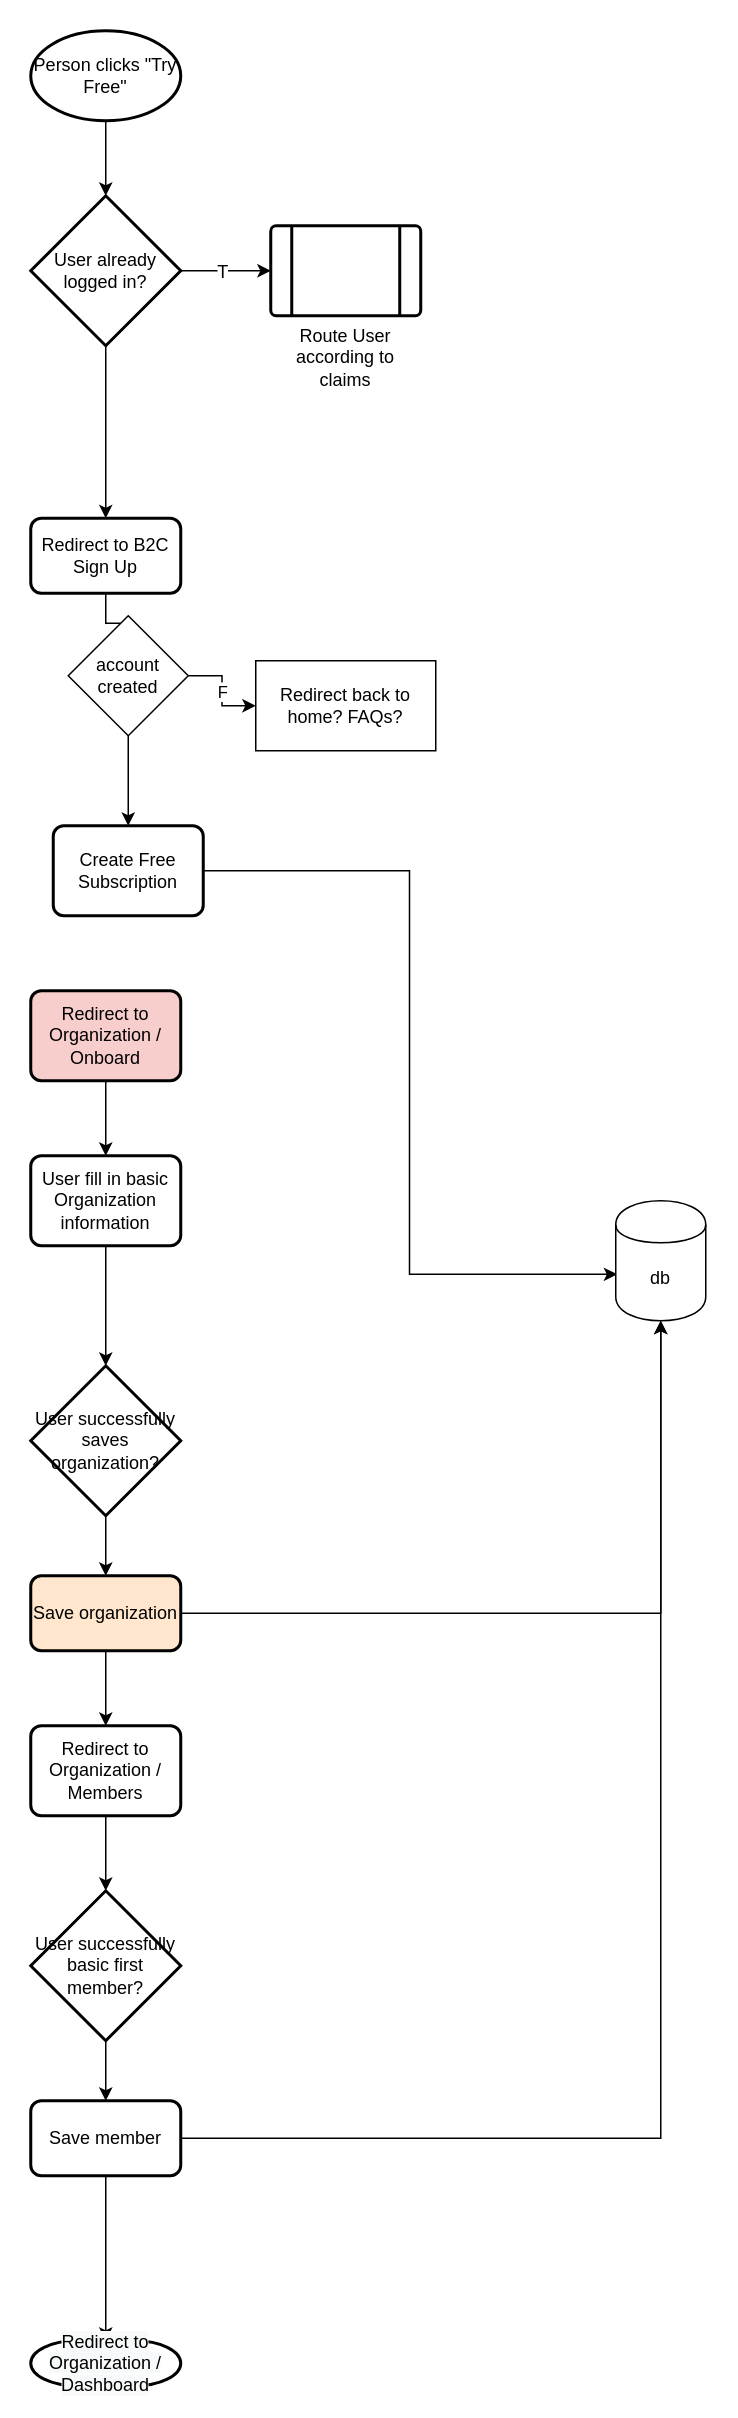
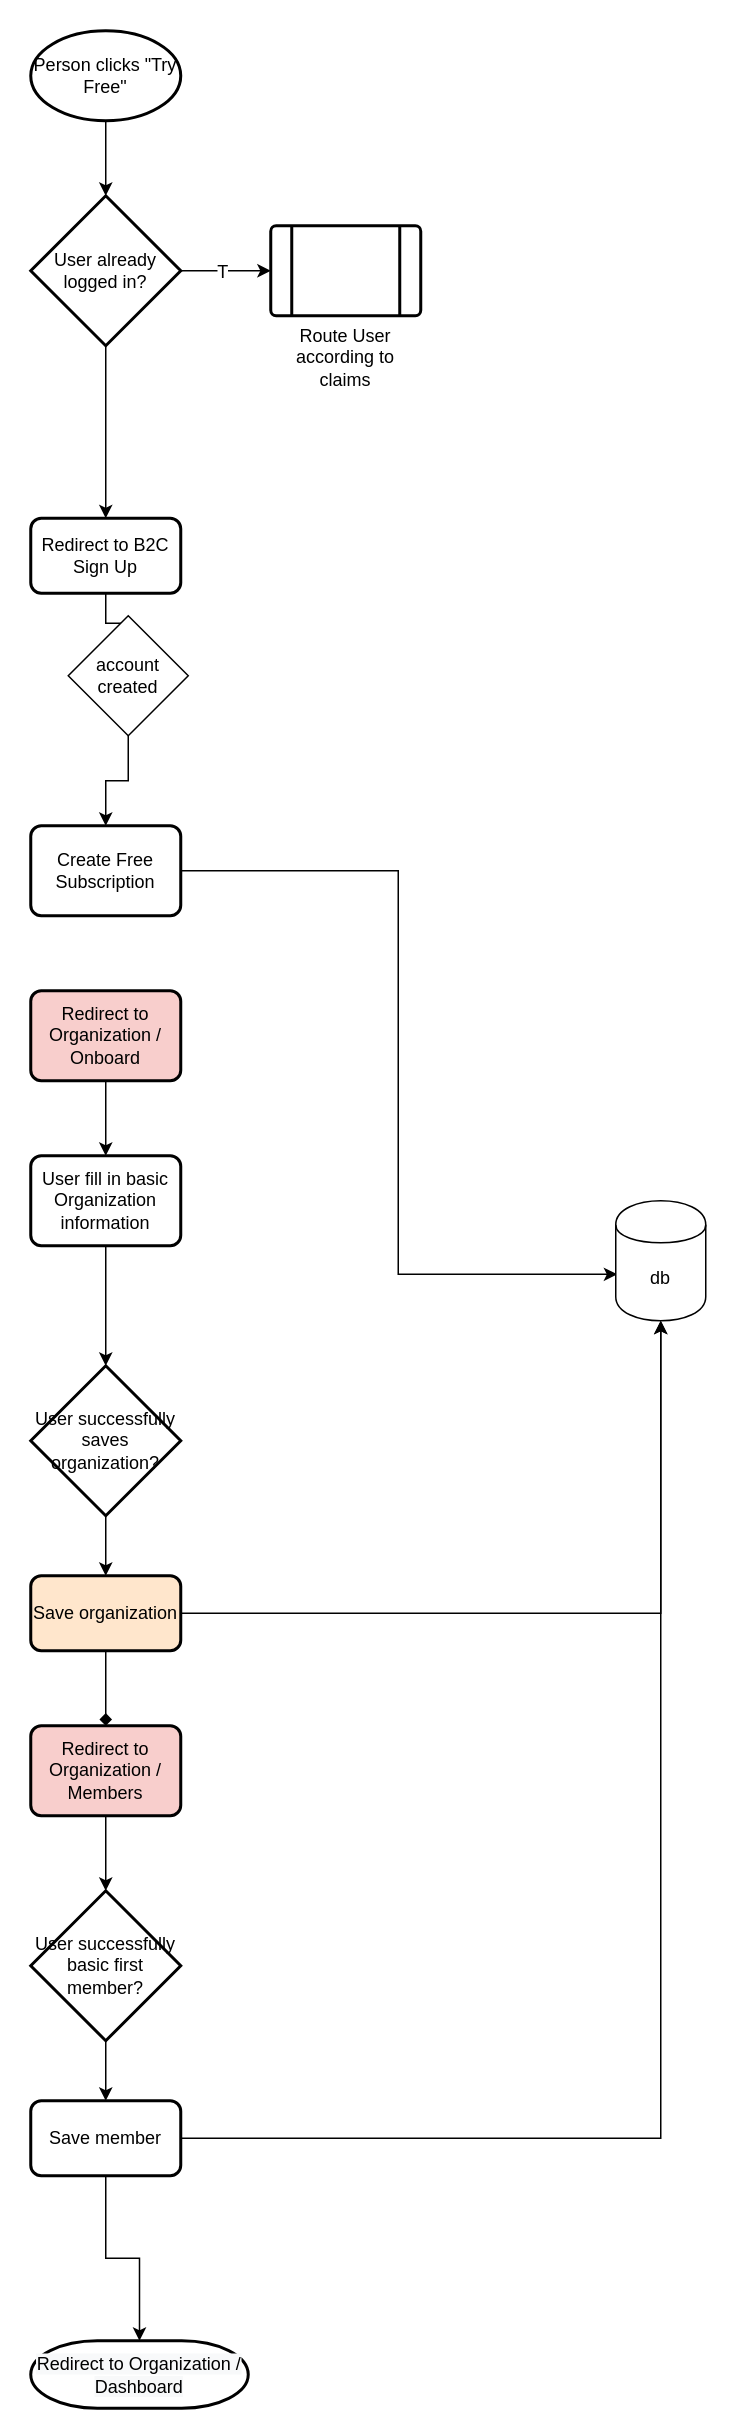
  <mxCell id="0" />
  <mxCell id="1" parent="0" />
  <mxCell id="2" parent="1" style="edgeStyle=orthogonalEdgeStyle;rounded=0;orthogonalLoop=1;jettySize=auto;html=1;entryX=0.5;entryY=0;entryDx=0;entryDy=0;entryPerimeter=0;" edge="1" target="7" source="3"><mxGeometry as="geometry" relative="1" /></mxCell>
  <mxCell id="3" value="Person clicks &quot;Try Free&quot;" parent="1" vertex="1" style="strokeWidth=2;html=1;shape=mxgraph.flowchart.start_1;whiteSpace=wrap;"><mxGeometry as="geometry" height="60" width="100" y="20" x="20" /></mxCell>
  <mxCell id="4" parent="1" style="edgeStyle=orthogonalEdgeStyle;rounded=0;orthogonalLoop=1;jettySize=auto;html=1;entryX=0;entryY=0.5;entryDx=0;entryDy=0;" edge="1" target="8" source="7"><mxGeometry as="geometry" relative="1" /></mxCell>
  <mxCell id="5" value="T" parent="4" vertex="1" style="text;html=1;resizable=0;points=[];align=center;verticalAlign=middle;labelBackgroundColor=#ffffff;" connectable="0"><mxGeometry as="geometry" x="-0.111" relative="1"><mxPoint as="offset" /></mxGeometry></mxCell>
  <mxCell id="6" parent="1" style="edgeStyle=orthogonalEdgeStyle;rounded=0;orthogonalLoop=1;jettySize=auto;html=1;entryX=0.5;entryY=0;entryDx=0;entryDy=0;" edge="1" target="10" source="7"><mxGeometry as="geometry" relative="1" /></mxCell>
  <mxCell id="7" value="User already logged in?" parent="1" vertex="1" style="strokeWidth=2;html=1;shape=mxgraph.flowchart.decision;whiteSpace=wrap;"><mxGeometry as="geometry" height="100" width="100" y="130" x="20" /></mxCell>
  <mxCell id="8" value="Route User according to claims" parent="1" vertex="1" style="verticalLabelPosition=bottom;verticalAlign=top;html=1;strokeWidth=2;shape=process;whiteSpace=wrap;rounded=1;size=0.14;arcSize=6;"><mxGeometry as="geometry" height="60" width="100" y="150" x="180" /></mxCell>
  <mxCell id="9" parent="1" style="edgeStyle=orthogonalEdgeStyle;rounded=0;orthogonalLoop=1;jettySize=auto;html=1;entryX=0.5;entryY=0;entryDx=0;entryDy=0;" edge="1" target="13" source="10"><mxGeometry as="geometry" relative="1" /></mxCell>
  <mxCell id="10" value="Redirect to B2C Sign Up" parent="1" vertex="1" style="rounded=1;whiteSpace=wrap;html=1;absoluteArcSize=1;arcSize=14;strokeWidth=2;"><mxGeometry x="20" y="345" as="geometry" height="50" width="100" /></mxCell>
- <mxCell id="11" value="F" parent="1" style="edgeStyle=orthogonalEdgeStyle;rounded=0;orthogonalLoop=1;jettySize=auto;html=1;entryX=0;entryY=0.5;entryDx=0;entryDy=0;" edge="1" target="14" source="13"><mxGeometry as="geometry" relative="1" /></mxCell>
  <mxCell id="12" value="" parent="1" style="edgeStyle=orthogonalEdgeStyle;rounded=0;orthogonalLoop=1;jettySize=auto;html=1;entryX=0.5;entryY=0;entryDx=0;entryDy=0;" edge="1" target="16" source="13"><mxGeometry as="geometry" relative="1"><mxPoint as="targetPoint" y="590" x="70" /></mxGeometry></mxCell>
  <mxCell id="13" value="account created" parent="1" vertex="1" style="rhombus;whiteSpace=wrap;html=1;"><mxGeometry x="45" y="410" as="geometry" height="80" width="80" /></mxCell>
- <mxCell id="14" value="Redirect back to home? FAQs?" parent="1" vertex="1" style="rounded=0;whiteSpace=wrap;html=1;"><mxGeometry as="geometry" height="60" width="120" y="440" x="170" /></mxCell>
  <mxCell id="15" parent="1" style="edgeStyle=orthogonalEdgeStyle;rounded=0;orthogonalLoop=1;jettySize=auto;html=1;entryX=0.017;entryY=0.613;entryDx=0;entryDy=0;entryPerimeter=0;" edge="1" target="17" source="16"><mxGeometry as="geometry" relative="1" /></mxCell>
- <mxCell id="16" value="Create Free Subscription" parent="1" vertex="1" style="rounded=1;whiteSpace=wrap;html=1;absoluteArcSize=1;arcSize=14;strokeWidth=2;"><mxGeometry x="35" y="550" as="geometry" height="60" width="100" /></mxCell>
+ <mxCell id="16" value="Create Free Subscription" parent="1" vertex="1" style="rounded=1;whiteSpace=wrap;html=1;absoluteArcSize=1;arcSize=14;strokeWidth=2;"><mxGeometry as="geometry" height="60" width="100" y="550" x="20" /></mxCell>
  <mxCell id="17" value="db" parent="1" vertex="1" style="shape=cylinder;whiteSpace=wrap;html=1;boundedLbl=1;backgroundOutline=1;"><mxGeometry as="geometry" height="80" width="60" y="800" x="410" /></mxCell>
  <mxCell id="18" parent="1" style="edgeStyle=orthogonalEdgeStyle;rounded=0;orthogonalLoop=1;jettySize=auto;html=1;entryX=0.5;entryY=0;entryDx=0;entryDy=0;" edge="1" target="21" source="19"><mxGeometry as="geometry" relative="1" /></mxCell>
  <mxCell id="19" value="Redirect to Organization / Onboard" parent="1" vertex="1" style="rounded=1;whiteSpace=wrap;html=1;absoluteArcSize=1;arcSize=14;strokeWidth=2;fillColor=#f8cecc;"><mxGeometry as="geometry" height="60" width="100" y="660" x="20" /></mxCell>
  <mxCell id="20" parent="1" style="edgeStyle=orthogonalEdgeStyle;rounded=0;orthogonalLoop=1;jettySize=auto;html=1;entryX=0.5;entryY=0;entryDx=0;entryDy=0;entryPerimeter=0;" edge="1" target="23" source="21"><mxGeometry as="geometry" relative="1" /></mxCell>
  <mxCell id="21" value="User fill in basic Organization information" parent="1" vertex="1" style="rounded=1;whiteSpace=wrap;html=1;absoluteArcSize=1;arcSize=14;strokeWidth=2;"><mxGeometry as="geometry" height="60" width="100" y="770" x="20" /></mxCell>
  <mxCell id="22" parent="1" style="edgeStyle=orthogonalEdgeStyle;rounded=0;orthogonalLoop=1;jettySize=auto;html=1;entryX=0.5;entryY=0;entryDx=0;entryDy=0;" edge="1" target="28" source="23"><mxGeometry as="geometry" relative="1" /></mxCell>
  <mxCell id="23" value="User successfully saves organization?" parent="1" vertex="1" style="strokeWidth=2;html=1;shape=mxgraph.flowchart.decision;whiteSpace=wrap;"><mxGeometry as="geometry" height="100" width="100" y="910" x="20" /></mxCell>
  <mxCell id="24" parent="1" style="edgeStyle=orthogonalEdgeStyle;rounded=0;orthogonalLoop=1;jettySize=auto;html=1;entryX=0.5;entryY=0;entryDx=0;entryDy=0;entryPerimeter=0;" edge="1" target="30" source="25"><mxGeometry as="geometry" relative="1" /></mxCell>
- <mxCell id="25" value="Redirect to Organization / Members" parent="1" vertex="1" style="rounded=1;whiteSpace=wrap;html=1;absoluteArcSize=1;arcSize=14;strokeWidth=2;"><mxGeometry as="geometry" height="60" width="100" y="1150" x="20" /></mxCell>
- <mxCell id="26" parent="1" style="edgeStyle=orthogonalEdgeStyle;rounded=0;orthogonalLoop=1;jettySize=auto;html=1;entryX=0.5;entryY=0;entryDx=0;entryDy=0;" edge="1" target="25" source="28"><mxGeometry as="geometry" relative="1" /></mxCell>
+ <mxCell id="25" value="Redirect to Organization / Members" parent="1" vertex="1" style="rounded=1;whiteSpace=wrap;html=1;absoluteArcSize=1;arcSize=14;strokeWidth=2;fillColor=#f8cecc;"><mxGeometry as="geometry" height="60" width="100" y="1150" x="20" /></mxCell>
+ <mxCell id="26" parent="1" style="edgeStyle=orthogonalEdgeStyle;rounded=0;orthogonalLoop=1;jettySize=auto;html=1;entryX=0.5;entryY=0;entryDx=0;entryDy=0;endArrow=diamond;" edge="1" target="25" source="28"><mxGeometry as="geometry" relative="1" /></mxCell>
  <mxCell id="27" parent="1" style="edgeStyle=orthogonalEdgeStyle;rounded=0;orthogonalLoop=1;jettySize=auto;html=1;" edge="1" target="17" source="28"><mxGeometry as="geometry" relative="1" /></mxCell>
  <mxCell id="28" value="Save organization" parent="1" vertex="1" style="rounded=1;whiteSpace=wrap;html=1;absoluteArcSize=1;arcSize=14;strokeWidth=2;fillColor=#ffe6cc;"><mxGeometry as="geometry" height="50" width="100" y="1050" x="20" /></mxCell>
  <mxCell id="29" parent="1" style="edgeStyle=orthogonalEdgeStyle;rounded=0;orthogonalLoop=1;jettySize=auto;html=1;" edge="1" target="33" source="30"><mxGeometry as="geometry" relative="1" /></mxCell>
  <mxCell id="30" value="User successfully basic first member?" parent="1" vertex="1" style="strokeWidth=2;html=1;shape=mxgraph.flowchart.decision;whiteSpace=wrap;"><mxGeometry as="geometry" height="100" width="100" y="1260" x="20" /></mxCell>
  <mxCell id="31" parent="1" style="edgeStyle=orthogonalEdgeStyle;rounded=0;orthogonalLoop=1;jettySize=auto;html=1;entryX=0.5;entryY=1;entryDx=0;entryDy=0;" edge="1" target="17" source="33"><mxGeometry as="geometry" relative="1" /></mxCell>
  <mxCell id="32" parent="1" style="edgeStyle=orthogonalEdgeStyle;rounded=0;orthogonalLoop=1;jettySize=auto;html=1;entryX=0.5;entryY=0;entryDx=0;entryDy=0;entryPerimeter=0;" edge="1" target="34" source="33"><mxGeometry as="geometry" relative="1"><mxPoint as="targetPoint" y="1490" x="70" /></mxGeometry></mxCell>
  <mxCell id="33" value="Save member" parent="1" vertex="1" style="rounded=1;whiteSpace=wrap;html=1;absoluteArcSize=1;arcSize=14;strokeWidth=2;"><mxGeometry as="geometry" height="50" width="100" y="1400" x="20" /></mxCell>
- <mxCell id="34" value="&lt;span style=&quot;display: inline ; float: none ; background-color: rgb(248 , 249 , 250) ; color: rgb(0 , 0 , 0) ; font-family: &amp;#34;helvetica&amp;#34; ; font-size: 12px ; font-style: normal ; font-variant: normal ; font-weight: normal ; letter-spacing: normal ; line-height: 1.2 ; overflow-wrap: normal ; text-align: center ; text-decoration: none ; text-indent: 0px ; text-transform: none ; white-space: normal ; word-spacing: 0px&quot;&gt;Redirect to Organization / Dashboard&lt;/span&gt;" parent="1" vertex="1" style="strokeWidth=2;html=1;shape=mxgraph.flowchart.terminator;whiteSpace=wrap;"><mxGeometry as="geometry" height="30" width="100" y="1560" x="20" /></mxCell>
+ <mxCell id="34" value="&lt;span style=&quot;display: inline ; float: none ; background-color: rgb(248 , 249 , 250) ; color: rgb(0 , 0 , 0) ; font-family: &amp;#34;helvetica&amp;#34; ; font-size: 12px ; font-style: normal ; font-variant: normal ; font-weight: normal ; letter-spacing: normal ; line-height: 1.2 ; overflow-wrap: normal ; text-align: center ; text-decoration: none ; text-indent: 0px ; text-transform: none ; white-space: normal ; word-spacing: 0px&quot;&gt;Redirect to Organization / Dashboard&lt;/span&gt;" parent="1" vertex="1" style="strokeWidth=2;html=1;shape=mxgraph.flowchart.terminator;whiteSpace=wrap;"><mxGeometry x="20" y="1560" as="geometry" height="45" width="145" /></mxCell>
